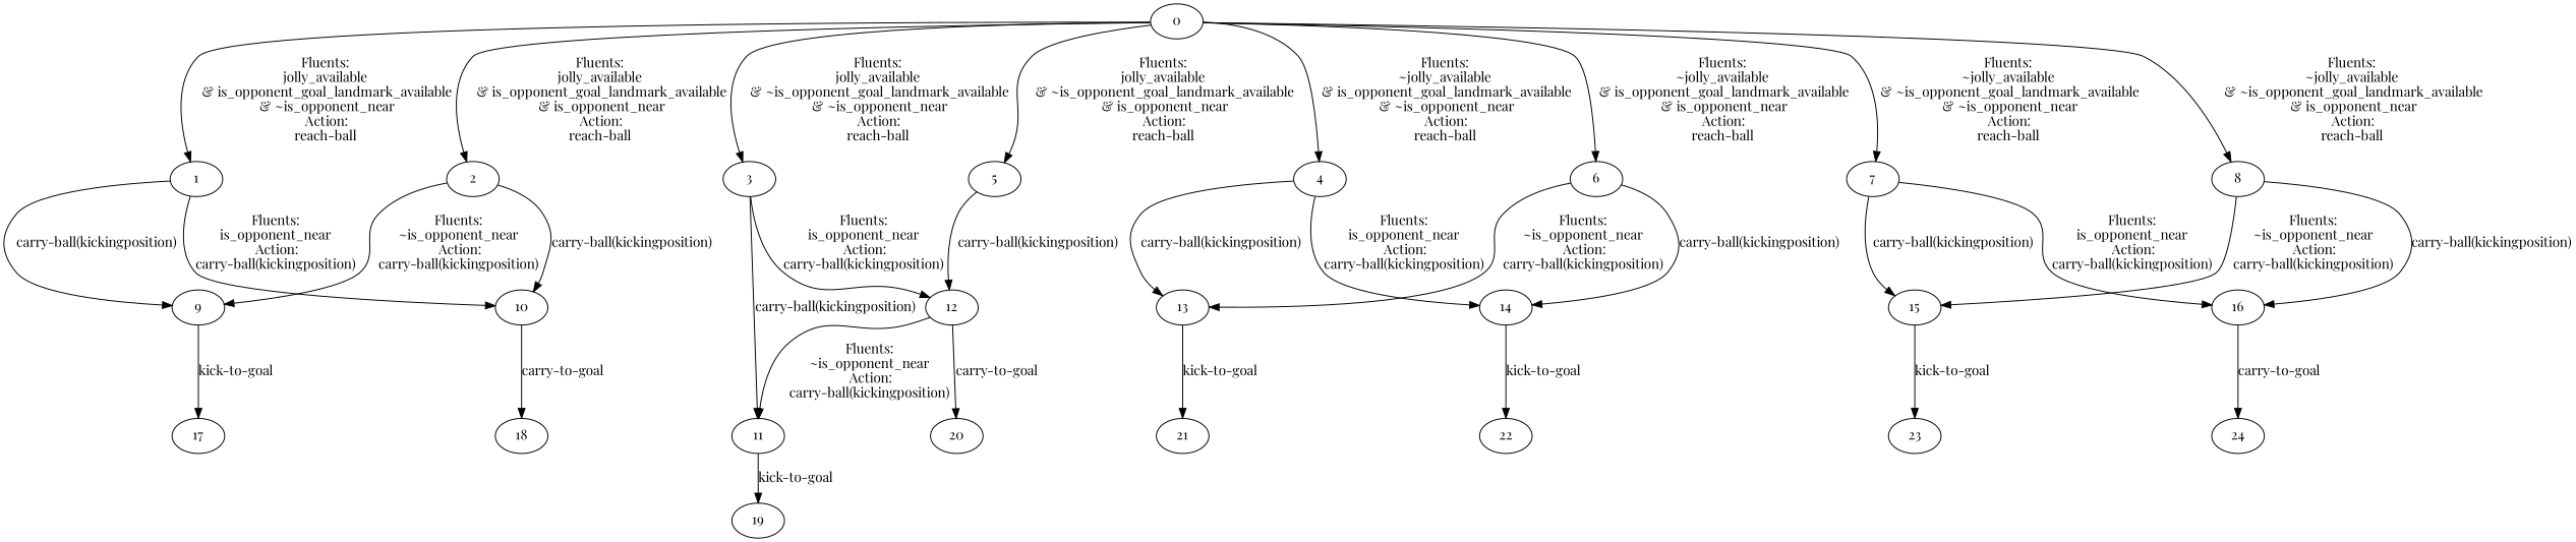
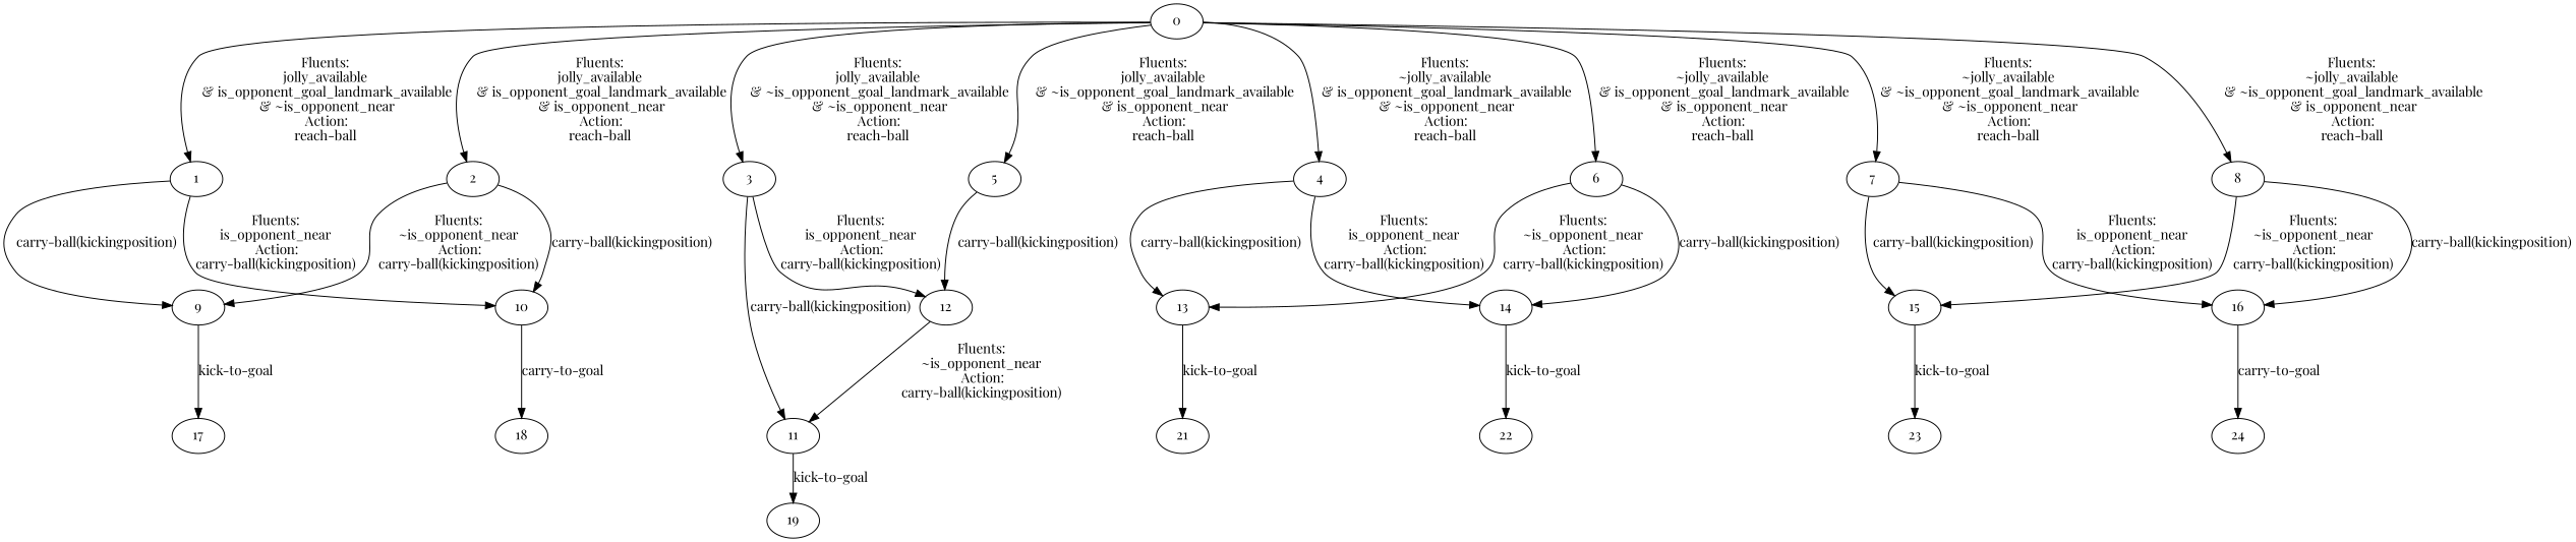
  strict digraph {
    fontname="Playfair Display"
    node [color=black fontname="Playfair Display"]
    edge [color=black fontname="Playfair Display"]
    0
    1
    2
    3
    4
    5
    6
    7
    8
    9
    10
    11
    12
    13
    14
    15
    16
    17
    18
    19
-   20
    21
    22
    23
    24
    0 -> 1 [label="Fluents:\njolly_available\n & is_opponent_goal_landmark_available\n & ~is_opponent_near\n Action:\nreach-ball"]
    0 -> 2 [label="Fluents:\njolly_available\n & is_opponent_goal_landmark_available\n & is_opponent_near\n Action:\nreach-ball"]
    0 -> 3 [label="Fluents:\njolly_available\n & ~is_opponent_goal_landmark_available\n & ~is_opponent_near\n Action:\nreach-ball"]
    0 -> 4 [label="Fluents:\n~jolly_available\n & is_opponent_goal_landmark_available\n & ~is_opponent_near\n Action:\nreach-ball"]
    0 -> 5 [label="Fluents:\njolly_available\n & ~is_opponent_goal_landmark_available\n & is_opponent_near\n Action:\nreach-ball"]
    0 -> 6 [label="Fluents:\n~jolly_available\n & is_opponent_goal_landmark_available\n & is_opponent_near\n Action:\nreach-ball"]
    0 -> 7 [label="Fluents:\n~jolly_available\n & ~is_opponent_goal_landmark_available\n & ~is_opponent_near\n Action:\nreach-ball"]
    0 -> 8 [label="Fluents:\n~jolly_available\n & ~is_opponent_goal_landmark_available\n & is_opponent_near\n Action:\nreach-ball"]
    1 -> 9 [label="carry-ball(kickingposition)"]
    1 -> 10 [label="Fluents:\nis_opponent_near\n Action:\ncarry-ball(kickingposition)"]
    2 -> 9 [label="Fluents:\n~is_opponent_near\n Action:\ncarry-ball(kickingposition)"]
    2 -> 10 [label="carry-ball(kickingposition)"]
    3 -> 11 [label="carry-ball(kickingposition)"]
    3 -> 12 [label="Fluents:\nis_opponent_near\n Action:\ncarry-ball(kickingposition)"]
    4 -> 13 [label="carry-ball(kickingposition)"]
    4 -> 14 [label="Fluents:\nis_opponent_near\n Action:\ncarry-ball(kickingposition)"]
    5 -> 12 [label="carry-ball(kickingposition)"]
    6 -> 13 [label="Fluents:\n~is_opponent_near\n Action:\ncarry-ball(kickingposition)"]
    6 -> 14 [label="carry-ball(kickingposition)"]
    7 -> 15 [label="carry-ball(kickingposition)"]
    7 -> 16 [label="Fluents:\nis_opponent_near\n Action:\ncarry-ball(kickingposition)"]
    8 -> 15 [label="Fluents:\n~is_opponent_near\n Action:\ncarry-ball(kickingposition)"]
    8 -> 16 [label="carry-ball(kickingposition)"]
    9 -> 17 [label="kick-to-goal"]
    10 -> 18 [label="carry-to-goal"]
    11 -> 19 [label="kick-to-goal"]
    12 -> 11 [label="Fluents:\n~is_opponent_near\n Action:\ncarry-ball(kickingposition)"]
-   12 -> 20 [label="carry-to-goal"]
    13 -> 21 [label="kick-to-goal"]
    14 -> 22 [label="kick-to-goal"]
    15 -> 23 [label="kick-to-goal"]
    16 -> 24 [label="carry-to-goal"]
  }
